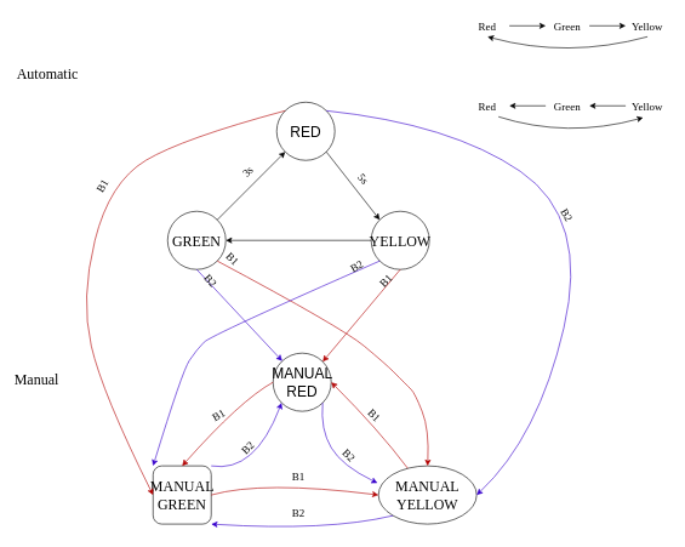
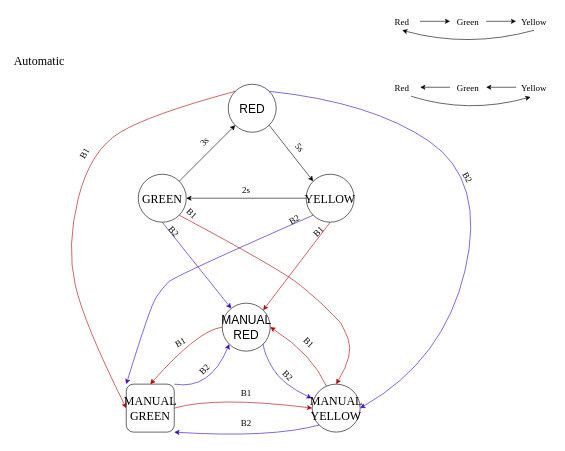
  <mxCell id="0" />
  <mxCell id="1" parent="0" />
  <mxCell id="2" value="RED" style="ellipse;whiteSpace=wrap;html=1;aspect=fixed;fillColor=none;fontSize=20;" vertex="1" parent="1"><mxGeometry x="380" y="140" width="80" height="80" as="geometry" /></mxCell>
  <mxCell id="3" value="GREEN&lt;br&gt;" style="ellipse;whiteSpace=wrap;html=1;aspect=fixed;fontFamily=Times New Roman;fontSize=20;fillColor=default;" vertex="1" parent="1"><mxGeometry x="230" y="290" width="80" height="80" as="geometry" /></mxCell>
  <mxCell id="4" value="YELLOW" style="ellipse;whiteSpace=wrap;html=1;aspect=fixed;fontFamily=Times New Roman;fontSize=20;fillColor=default;" vertex="1" parent="1"><mxGeometry x="510" y="290" width="80" height="80" as="geometry" /></mxCell>
- <mxCell id="5" value="MANUAL RED" style="ellipse;whiteSpace=wrap;html=1;aspect=fixed;fillColor=none;fontSize=20;" vertex="1" parent="1"><mxGeometry x="375" y="485" width="80" height="80" as="geometry" /></mxCell>
+ <mxCell id="5" value="MANUAL RED" style="ellipse;whiteSpace=wrap;html=1;aspect=fixed;fillColor=none;fontSize=20;" vertex="1" parent="1"><mxGeometry x="370" y="505" width="80" height="80" as="geometry" /></mxCell>
  <mxCell id="6" value="MANUAL GREEN" style="whiteSpace=wrap;html=1;aspect=fixed;fontFamily=Times New Roman;fontSize=20;fillColor=default;rounded=1;" vertex="1" parent="1"><mxGeometry x="210" y="640" width="80" height="80" as="geometry" /></mxCell>
- <mxCell id="7" value="MANUAL YELLOW" style="ellipse;whiteSpace=wrap;html=1;aspect=fixed;fontFamily=Times New Roman;fontSize=20;fillColor=default;" vertex="1" parent="1"><mxGeometry x="520" y="640" width="135" height="80" as="geometry" /></mxCell>
+ <mxCell id="7" value="MANUAL YELLOW" style="ellipse;whiteSpace=wrap;html=1;aspect=fixed;fontFamily=Times New Roman;fontSize=20;fillColor=default;" vertex="1" parent="1"><mxGeometry x="520" y="640" width="80" height="80" as="geometry" /></mxCell>
  <mxCell id="8" value="Automatic" style="text;html=1;strokeColor=none;fillColor=none;align=center;verticalAlign=middle;whiteSpace=wrap;rounded=0;fontFamily=Times New Roman;fontSize=20;" vertex="1" parent="1"><mxGeometry x="35" y="85" width="60" height="30" as="geometry" /></mxCell>
- <mxCell id="9" value="Manual" style="text;html=1;strokeColor=none;fillColor=none;align=center;verticalAlign=middle;whiteSpace=wrap;rounded=0;fontFamily=Times New Roman;fontSize=20;" vertex="1" parent="1"><mxGeometry x="20" y="505" width="60" height="30" as="geometry" /></mxCell>
  <mxCell id="10" value="" style="endArrow=classic;html=1;rounded=0;fontFamily=Times New Roman;fontSize=20;entryX=0;entryY=0;entryDx=0;entryDy=0;exitX=1;exitY=1;exitDx=0;exitDy=0;" edge="1" parent="1" source="2" target="4"><mxGeometry width="50" height="50" relative="1" as="geometry"><mxPoint x="450" y="270" as="sourcePoint" /><mxPoint x="500" y="220" as="targetPoint" /></mxGeometry></mxCell>
  <mxCell id="11" value="" style="endArrow=classic;html=1;rounded=0;fontFamily=Times New Roman;fontSize=20;entryX=1;entryY=0.5;entryDx=0;entryDy=0;exitX=0;exitY=0.5;exitDx=0;exitDy=0;" edge="1" parent="1" source="4" target="3"><mxGeometry width="50" height="50" relative="1" as="geometry"><mxPoint x="395" y="355" as="sourcePoint" /><mxPoint x="445" y="305" as="targetPoint" /></mxGeometry></mxCell>
  <mxCell id="12" value="" style="endArrow=classic;html=1;rounded=0;fontFamily=Times New Roman;fontSize=20;entryX=0;entryY=1;entryDx=0;entryDy=0;exitX=1;exitY=0;exitDx=0;exitDy=0;" edge="1" parent="1" source="3" target="2"><mxGeometry width="50" height="50" relative="1" as="geometry"><mxPoint x="300" y="270" as="sourcePoint" /><mxPoint x="350" y="220" as="targetPoint" /></mxGeometry></mxCell>
  <mxCell id="13" value="5s" style="text;html=1;strokeColor=none;fillColor=none;align=center;verticalAlign=middle;whiteSpace=wrap;rounded=0;fontFamily=Times New Roman;fontSize=15;rotation=50;" vertex="1" parent="1"><mxGeometry x="470" y="230" width="60" height="30" as="geometry" /></mxCell>
+ <mxCell id="14" value="2s" style="text;html=1;strokeColor=none;fillColor=none;align=center;verticalAlign=middle;whiteSpace=wrap;rounded=0;fontFamily=Times New Roman;fontSize=15;" vertex="1" parent="1"><mxGeometry x="380" y="300" width="60" height="30" as="geometry" /></mxCell>
  <mxCell id="15" value="3s" style="text;html=1;strokeColor=none;fillColor=none;align=center;verticalAlign=middle;whiteSpace=wrap;rounded=0;fontFamily=Times New Roman;fontSize=15;rotation=-45;" vertex="1" parent="1"><mxGeometry x="310" y="220" width="60" height="30" as="geometry" /></mxCell>
  <mxCell id="16" value="" style="curved=1;endArrow=classic;html=1;rounded=0;fontFamily=Times New Roman;fontSize=20;entryX=-0.01;entryY=0.295;entryDx=0;entryDy=0;exitX=1;exitY=1;exitDx=0;exitDy=0;entryPerimeter=0;fillColor=#6a00ff;strokeColor=#3700CC;" edge="1" parent="1" source="5" target="7"><mxGeometry width="50" height="50" relative="1" as="geometry"><mxPoint x="460" y="620" as="sourcePoint" /><mxPoint x="510" y="570" as="targetPoint" /><Array as="points"><mxPoint x="440" y="590" /><mxPoint x="470" y="640" /></Array></mxGeometry></mxCell>
  <mxCell id="17" value="" style="curved=1;endArrow=classic;html=1;rounded=0;fontFamily=Times New Roman;fontSize=20;entryX=1;entryY=0.5;entryDx=0;entryDy=0;fillColor=#e51400;strokeColor=#B20000;" edge="1" parent="1" source="7" target="5"><mxGeometry width="50" height="50" relative="1" as="geometry"><mxPoint x="505.004" y="520.004" as="sourcePoint" /><mxPoint x="585.92" y="610.32" as="targetPoint" /><Array as="points"><mxPoint x="520" y="590" /></Array></mxGeometry></mxCell>
  <mxCell id="18" value="" style="curved=1;endArrow=classic;html=1;rounded=0;fontFamily=Times New Roman;fontSize=20;entryX=0;entryY=0.5;entryDx=0;entryDy=0;exitX=1;exitY=0.5;exitDx=0;exitDy=0;fillColor=#e51400;strokeColor=#B20000;" edge="1" parent="1" source="6" target="7"><mxGeometry width="50" height="50" relative="1" as="geometry"><mxPoint x="320" y="705" as="sourcePoint" /><mxPoint x="370" y="655" as="targetPoint" /><Array as="points"><mxPoint x="360" y="660" /></Array></mxGeometry></mxCell>
  <mxCell id="19" value="" style="curved=1;endArrow=classic;html=1;rounded=0;fontFamily=Times New Roman;fontSize=20;entryX=1;entryY=1;entryDx=0;entryDy=0;exitX=0;exitY=1;exitDx=0;exitDy=0;fillColor=#6a00ff;strokeColor=#3700CC;" edge="1" parent="1" source="7" target="6"><mxGeometry width="50" height="50" relative="1" as="geometry"><mxPoint x="395" y="760" as="sourcePoint" /><mxPoint x="445" y="710" as="targetPoint" /><Array as="points"><mxPoint x="450" y="730" /></Array></mxGeometry></mxCell>
  <mxCell id="20" value="" style="curved=1;endArrow=classic;html=1;rounded=0;fontFamily=Times New Roman;fontSize=20;entryX=0;entryY=1;entryDx=0;entryDy=0;exitX=1;exitY=0;exitDx=0;exitDy=0;fillColor=#6a00ff;strokeColor=#3700CC;" edge="1" parent="1" source="6" target="5"><mxGeometry width="50" height="50" relative="1" as="geometry"><mxPoint x="300" y="650" as="sourcePoint" /><mxPoint x="350" y="600" as="targetPoint" /><Array as="points"><mxPoint x="350" y="650" /></Array></mxGeometry></mxCell>
  <mxCell id="21" value="" style="curved=1;endArrow=classic;html=1;rounded=0;fontFamily=Times New Roman;fontSize=20;entryX=0.5;entryY=0;entryDx=0;entryDy=0;exitX=0;exitY=0.5;exitDx=0;exitDy=0;fillColor=#e51400;strokeColor=#B20000;" edge="1" parent="1" source="5" target="6"><mxGeometry width="50" height="50" relative="1" as="geometry"><mxPoint x="270" y="580" as="sourcePoint" /><mxPoint x="320" y="530" as="targetPoint" /><Array as="points"><mxPoint x="330" y="550" /></Array></mxGeometry></mxCell>
  <mxCell id="22" value="B1" style="text;html=1;strokeColor=none;fillColor=none;align=center;verticalAlign=middle;whiteSpace=wrap;rounded=0;fontFamily=Times New Roman;fontSize=15;rotation=-30;" vertex="1" parent="1"><mxGeometry x="270" y="555" width="60" height="30" as="geometry" /></mxCell>
  <mxCell id="23" value="B1" style="text;html=1;strokeColor=none;fillColor=none;align=center;verticalAlign=middle;whiteSpace=wrap;rounded=0;fontFamily=Times New Roman;fontSize=15;rotation=0;" vertex="1" parent="1"><mxGeometry x="380" y="640" width="60" height="30" as="geometry" /></mxCell>
  <mxCell id="24" value="B1" style="text;html=1;strokeColor=none;fillColor=none;align=center;verticalAlign=middle;whiteSpace=wrap;rounded=0;fontFamily=Times New Roman;fontSize=15;rotation=45;" vertex="1" parent="1"><mxGeometry x="485" y="555" width="60" height="30" as="geometry" /></mxCell>
  <mxCell id="25" value="B2" style="text;html=1;strokeColor=none;fillColor=none;align=center;verticalAlign=middle;whiteSpace=wrap;rounded=0;fontFamily=Times New Roman;fontSize=15;rotation=-45;" vertex="1" parent="1"><mxGeometry x="310" y="600" width="60" height="30" as="geometry" /></mxCell>
  <mxCell id="26" value="B2" style="text;html=1;strokeColor=none;fillColor=none;align=center;verticalAlign=middle;whiteSpace=wrap;rounded=0;fontFamily=Times New Roman;fontSize=15;rotation=0;" vertex="1" parent="1"><mxGeometry x="380" y="690" width="60" height="30" as="geometry" /></mxCell>
  <mxCell id="27" value="B2" style="text;html=1;strokeColor=none;fillColor=none;align=center;verticalAlign=middle;whiteSpace=wrap;rounded=0;fontFamily=Times New Roman;fontSize=15;rotation=45;" vertex="1" parent="1"><mxGeometry x="450" y="610" width="60" height="30" as="geometry" /></mxCell>
  <mxCell id="28" value="" style="curved=1;endArrow=classic;html=1;rounded=0;fontFamily=Times New Roman;fontSize=15;entryX=0;entryY=0.5;entryDx=0;entryDy=0;exitX=0;exitY=0;exitDx=0;exitDy=0;fillColor=#e51400;strokeColor=#B20000;" edge="1" parent="1" source="2" target="6"><mxGeometry width="50" height="50" relative="1" as="geometry"><mxPoint x="200" y="160" as="sourcePoint" /><mxPoint x="190" y="390" as="targetPoint" /><Array as="points"><mxPoint x="250" y="190" /><mxPoint x="150" y="250" /><mxPoint x="110" y="410" /><mxPoint x="140" y="540" /></Array></mxGeometry></mxCell>
  <mxCell id="29" value="B1" style="text;html=1;strokeColor=none;fillColor=none;align=center;verticalAlign=middle;whiteSpace=wrap;rounded=0;fontFamily=Times New Roman;fontSize=15;rotation=-60;" vertex="1" parent="1"><mxGeometry x="110" y="240" width="60" height="30" as="geometry" /></mxCell>
  <mxCell id="30" value="Red" style="text;html=1;strokeColor=none;fillColor=none;align=center;verticalAlign=middle;whiteSpace=wrap;rounded=0;fontFamily=Times New Roman;fontSize=15;" vertex="1" parent="1"><mxGeometry x="640" y="20" width="60" height="30" as="geometry" /></mxCell>
  <mxCell id="31" value="Green" style="text;html=1;strokeColor=none;fillColor=none;align=center;verticalAlign=middle;whiteSpace=wrap;rounded=0;fontFamily=Times New Roman;fontSize=15;" vertex="1" parent="1"><mxGeometry x="750" y="20" width="60" height="30" as="geometry" /></mxCell>
  <mxCell id="32" value="Yellow" style="text;html=1;strokeColor=none;fillColor=none;align=center;verticalAlign=middle;whiteSpace=wrap;rounded=0;fontFamily=Times New Roman;fontSize=15;" vertex="1" parent="1"><mxGeometry x="860" y="20" width="60" height="30" as="geometry" /></mxCell>
  <mxCell id="33" value="" style="endArrow=classic;html=1;rounded=0;fontFamily=Times New Roman;fontSize=15;entryX=0;entryY=0.5;entryDx=0;entryDy=0;exitX=1;exitY=0.5;exitDx=0;exitDy=0;" edge="1" parent="1" source="30" target="31"><mxGeometry width="50" height="50" relative="1" as="geometry"><mxPoint x="680" y="60" as="sourcePoint" /><mxPoint x="730" y="10" as="targetPoint" /></mxGeometry></mxCell>
  <mxCell id="34" value="" style="endArrow=classic;html=1;rounded=0;fontFamily=Times New Roman;fontSize=15;entryX=0;entryY=0.5;entryDx=0;entryDy=0;exitX=1;exitY=0.5;exitDx=0;exitDy=0;" edge="1" parent="1" source="31" target="32"><mxGeometry width="50" height="50" relative="1" as="geometry"><mxPoint x="810" y="50" as="sourcePoint" /><mxPoint x="860" y="0" as="targetPoint" /></mxGeometry></mxCell>
  <mxCell id="35" value="" style="curved=1;endArrow=classic;html=1;rounded=0;fontFamily=Times New Roman;fontSize=15;entryX=0.5;entryY=1;entryDx=0;entryDy=0;exitX=0.5;exitY=1;exitDx=0;exitDy=0;" edge="1" parent="1" source="32" target="30"><mxGeometry width="50" height="50" relative="1" as="geometry"><mxPoint x="780" y="130" as="sourcePoint" /><mxPoint x="830" y="80" as="targetPoint" /><Array as="points"><mxPoint x="780" y="80" /></Array></mxGeometry></mxCell>
  <mxCell id="36" value="Red" style="text;html=1;strokeColor=none;fillColor=none;align=center;verticalAlign=middle;whiteSpace=wrap;rounded=0;fontFamily=Times New Roman;fontSize=15;" vertex="1" parent="1"><mxGeometry x="640" y="130" width="60" height="30" as="geometry" /></mxCell>
  <mxCell id="37" value="Green" style="text;html=1;strokeColor=none;fillColor=none;align=center;verticalAlign=middle;whiteSpace=wrap;rounded=0;fontFamily=Times New Roman;fontSize=15;" vertex="1" parent="1"><mxGeometry x="750" y="130" width="60" height="30" as="geometry" /></mxCell>
  <mxCell id="38" value="" style="edgeStyle=orthogonalEdgeStyle;rounded=0;orthogonalLoop=1;jettySize=auto;html=1;fontFamily=Times New Roman;fontSize=15;" edge="1" parent="1" source="39" target="37"><mxGeometry relative="1" as="geometry" /></mxCell>
  <mxCell id="39" value="Yellow" style="text;html=1;strokeColor=none;fillColor=none;align=center;verticalAlign=middle;whiteSpace=wrap;rounded=0;fontFamily=Times New Roman;fontSize=15;" vertex="1" parent="1"><mxGeometry x="860" y="130" width="60" height="30" as="geometry" /></mxCell>
  <mxCell id="40" value="" style="endArrow=classic;html=1;rounded=0;fontFamily=Times New Roman;fontSize=15;exitX=0;exitY=0.5;exitDx=0;exitDy=0;entryX=1;entryY=0.5;entryDx=0;entryDy=0;" edge="1" parent="1" source="37" target="36"><mxGeometry width="50" height="50" relative="1" as="geometry"><mxPoint x="680" y="170" as="sourcePoint" /><mxPoint x="730" y="120" as="targetPoint" /></mxGeometry></mxCell>
  <mxCell id="41" value="" style="curved=1;endArrow=classic;html=1;rounded=0;fontFamily=Times New Roman;fontSize=15;exitX=0.75;exitY=1;exitDx=0;exitDy=0;entryX=0.4;entryY=1.04;entryDx=0;entryDy=0;entryPerimeter=0;" edge="1" parent="1" source="36" target="39"><mxGeometry width="50" height="50" relative="1" as="geometry"><mxPoint x="780" y="240" as="sourcePoint" /><mxPoint x="920" y="210" as="targetPoint" /><Array as="points"><mxPoint x="780" y="190" /></Array></mxGeometry></mxCell>
  <mxCell id="42" value="" style="curved=1;endArrow=classic;html=1;rounded=0;fontFamily=Times New Roman;fontSize=15;entryX=0.5;entryY=0;entryDx=0;entryDy=0;exitX=1;exitY=1;exitDx=0;exitDy=0;fillColor=#e51400;strokeColor=#B20000;" edge="1" parent="1" source="3" target="7"><mxGeometry width="50" height="50" relative="1" as="geometry"><mxPoint x="370" y="420" as="sourcePoint" /><mxPoint x="570" y="470" as="targetPoint" /><Array as="points"><mxPoint x="470" y="450" /><mxPoint x="530" y="500" /><mxPoint x="550" y="520" /><mxPoint x="560" y="530" /><mxPoint x="570" y="540" /><mxPoint x="590" y="590" /></Array></mxGeometry></mxCell>
  <mxCell id="43" value="B1" style="text;html=1;strokeColor=none;fillColor=none;align=center;verticalAlign=middle;whiteSpace=wrap;rounded=0;fontFamily=Times New Roman;fontSize=15;rotation=45;" vertex="1" parent="1"><mxGeometry x="290" y="340" width="60" height="30" as="geometry" /></mxCell>
  <mxCell id="44" value="" style="endArrow=classic;html=1;rounded=0;fontFamily=Times New Roman;fontSize=15;entryX=1;entryY=0;entryDx=0;entryDy=0;exitX=0.5;exitY=1;exitDx=0;exitDy=0;fillColor=#e51400;strokeColor=#B20000;" edge="1" parent="1" source="4" target="5"><mxGeometry width="50" height="50" relative="1" as="geometry"><mxPoint x="440" y="410" as="sourcePoint" /><mxPoint x="490" y="360" as="targetPoint" /></mxGeometry></mxCell>
  <mxCell id="45" value="B1" style="text;html=1;strokeColor=none;fillColor=none;align=center;verticalAlign=middle;whiteSpace=wrap;rounded=0;fontFamily=Times New Roman;fontSize=15;rotation=-45;" vertex="1" parent="1"><mxGeometry x="500" y="370" width="60" height="30" as="geometry" /></mxCell>
  <mxCell id="46" value="" style="curved=1;endArrow=classic;html=1;rounded=0;fontFamily=Times New Roman;fontSize=15;entryX=1;entryY=0.5;entryDx=0;entryDy=0;exitX=1;exitY=0;exitDx=0;exitDy=0;fillColor=#6a00ff;strokeColor=#3700CC;" edge="1" parent="1" source="2" target="7"><mxGeometry width="50" height="50" relative="1" as="geometry"><mxPoint x="690" y="230" as="sourcePoint" /><mxPoint x="790" y="305" as="targetPoint" /><Array as="points"><mxPoint x="620" y="170" /><mxPoint x="810" y="300" /><mxPoint x="740" y="600" /></Array></mxGeometry></mxCell>
  <mxCell id="47" value="B2" style="text;html=1;strokeColor=none;fillColor=none;align=center;verticalAlign=middle;whiteSpace=wrap;rounded=0;fontFamily=Times New Roman;fontSize=15;rotation=60;" vertex="1" parent="1"><mxGeometry x="750" y="280" width="60" height="30" as="geometry" /></mxCell>
  <mxCell id="48" value="" style="endArrow=classic;html=1;rounded=0;fontFamily=Times New Roman;fontSize=15;exitX=0.5;exitY=1;exitDx=0;exitDy=0;fillColor=#6a00ff;strokeColor=#3700CC;" edge="1" parent="1" source="3" target="5"><mxGeometry width="50" height="50" relative="1" as="geometry"><mxPoint x="250" y="450" as="sourcePoint" /><mxPoint x="300" y="400" as="targetPoint" /></mxGeometry></mxCell>
  <mxCell id="49" value="B2" style="text;html=1;strokeColor=none;fillColor=none;align=center;verticalAlign=middle;whiteSpace=wrap;rounded=0;fontFamily=Times New Roman;fontSize=15;rotation=50;" vertex="1" parent="1"><mxGeometry x="260" y="370" width="60" height="30" as="geometry" /></mxCell>
  <mxCell id="50" value="" style="curved=1;endArrow=classic;html=1;rounded=0;fontFamily=Times New Roman;fontSize=15;entryX=0;entryY=0;entryDx=0;entryDy=0;exitX=0;exitY=1;exitDx=0;exitDy=0;fillColor=#6a00ff;strokeColor=#3700CC;" edge="1" parent="1" source="4" target="6"><mxGeometry width="50" height="50" relative="1" as="geometry"><mxPoint x="230" y="505" as="sourcePoint" /><mxPoint x="280" y="455" as="targetPoint" /><Array as="points"><mxPoint x="290" y="460" /><mxPoint x="270" y="480" /><mxPoint x="250" y="510" /></Array></mxGeometry></mxCell>
  <mxCell id="51" value="B2" style="text;html=1;strokeColor=none;fillColor=none;align=center;verticalAlign=middle;whiteSpace=wrap;rounded=0;fontFamily=Times New Roman;fontSize=15;rotation=-30;" vertex="1" parent="1"><mxGeometry x="460" y="350" width="60" height="30" as="geometry" /></mxCell>
